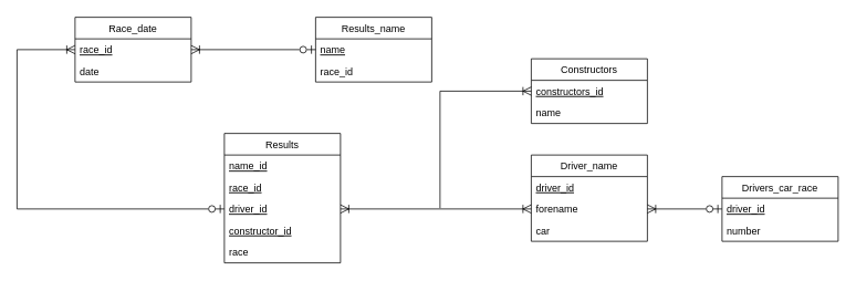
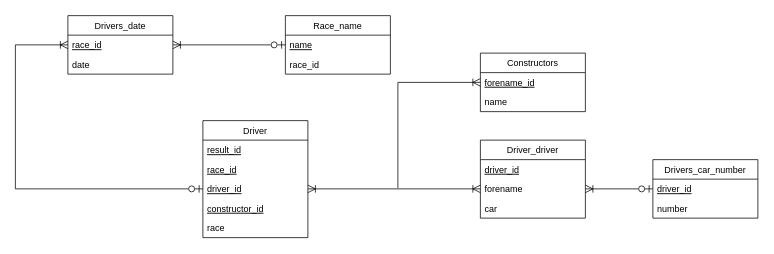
  <mxCell id="0" />
  <mxCell id="1" parent="0" />
- <mxCell id="2" value="Driver_name" style="swimlane;fontStyle=0;childLayout=stackLayout;horizontal=1;startSize=26;fillColor=none;horizontalStack=0;resizeParent=1;resizeParentMax=0;resizeLast=0;collapsible=1;marginBottom=0;" vertex="1" parent="1"><mxGeometry x="640" y="186" width="140" height="104" as="geometry" /></mxCell>
+ <mxCell id="2" value="Driver_driver" style="swimlane;fontStyle=0;childLayout=stackLayout;horizontal=1;startSize=26;fillColor=none;horizontalStack=0;resizeParent=1;resizeParentMax=0;resizeLast=0;collapsible=1;marginBottom=0;" vertex="1" parent="1"><mxGeometry x="640" y="186" width="140" height="104" as="geometry" /></mxCell>
  <mxCell id="3" value="driver_id" style="text;strokeColor=none;fillColor=none;align=left;verticalAlign=top;spacingLeft=4;spacingRight=4;overflow=hidden;rotatable=0;points=[[0,0.5],[1,0.5]];portConstraint=eastwest;fontStyle=4" vertex="1" parent="2"><mxGeometry y="26" width="140" height="26" as="geometry" /></mxCell>
  <mxCell id="4" value="forename " style="text;strokeColor=none;fillColor=none;align=left;verticalAlign=top;spacingLeft=4;spacingRight=4;overflow=hidden;rotatable=0;points=[[0,0.5],[1,0.5]];portConstraint=eastwest;" vertex="1" parent="2"><mxGeometry y="52" width="140" height="26" as="geometry" /></mxCell>
  <mxCell id="5" value="car&#10;" style="text;strokeColor=none;fillColor=none;align=left;verticalAlign=top;spacingLeft=4;spacingRight=4;overflow=hidden;rotatable=0;points=[[0,0.5],[1,0.5]];portConstraint=eastwest;" vertex="1" parent="2"><mxGeometry y="78" width="140" height="26" as="geometry" /></mxCell>
- <mxCell id="6" value="Results" style="swimlane;fontStyle=0;childLayout=stackLayout;horizontal=1;startSize=26;fillColor=none;horizontalStack=0;resizeParent=1;resizeParentMax=0;resizeLast=0;collapsible=1;marginBottom=0;" vertex="1" parent="1"><mxGeometry x="270" y="160" width="140" height="156" as="geometry" /></mxCell>
- <mxCell id="7" value="name_id" style="text;strokeColor=none;fillColor=none;align=left;verticalAlign=top;spacingLeft=4;spacingRight=4;overflow=hidden;rotatable=0;points=[[0,0.5],[1,0.5]];portConstraint=eastwest;fontStyle=4" vertex="1" parent="6"><mxGeometry y="26" width="140" height="26" as="geometry" /></mxCell>
+ <mxCell id="6" value="Driver" style="swimlane;fontStyle=0;childLayout=stackLayout;horizontal=1;startSize=26;fillColor=none;horizontalStack=0;resizeParent=1;resizeParentMax=0;resizeLast=0;collapsible=1;marginBottom=0;" vertex="1" parent="1"><mxGeometry x="270" y="160" width="140" height="156" as="geometry" /></mxCell>
+ <mxCell id="7" value="result_id" style="text;strokeColor=none;fillColor=none;align=left;verticalAlign=top;spacingLeft=4;spacingRight=4;overflow=hidden;rotatable=0;points=[[0,0.5],[1,0.5]];portConstraint=eastwest;fontStyle=4" vertex="1" parent="6"><mxGeometry y="26" width="140" height="26" as="geometry" /></mxCell>
  <mxCell id="8" value="race_id" style="text;strokeColor=none;fillColor=none;align=left;verticalAlign=top;spacingLeft=4;spacingRight=4;overflow=hidden;rotatable=0;points=[[0,0.5],[1,0.5]];portConstraint=eastwest;fontStyle=4" vertex="1" parent="6"><mxGeometry y="52" width="140" height="26" as="geometry" /></mxCell>
  <mxCell id="9" value="driver_id" style="text;strokeColor=none;fillColor=none;align=left;verticalAlign=top;spacingLeft=4;spacingRight=4;overflow=hidden;rotatable=0;points=[[0,0.5],[1,0.5]];portConstraint=eastwest;fontStyle=4" vertex="1" parent="6"><mxGeometry y="78" width="140" height="26" as="geometry" /></mxCell>
  <mxCell id="10" value="constructor_id" style="text;strokeColor=none;fillColor=none;align=left;verticalAlign=top;spacingLeft=4;spacingRight=4;overflow=hidden;rotatable=0;points=[[0,0.5],[1,0.5]];portConstraint=eastwest;fontStyle=4" vertex="1" parent="6"><mxGeometry y="104" width="140" height="26" as="geometry" /></mxCell>
  <mxCell id="11" value="race" style="text;strokeColor=none;fillColor=none;align=left;verticalAlign=top;spacingLeft=4;spacingRight=4;overflow=hidden;rotatable=0;points=[[0,0.5],[1,0.5]];portConstraint=eastwest;fontStyle=0" vertex="1" parent="6"><mxGeometry y="130" width="140" height="26" as="geometry" /></mxCell>
  <mxCell id="12" value="Constructors" style="swimlane;fontStyle=0;childLayout=stackLayout;horizontal=1;startSize=26;fillColor=none;horizontalStack=0;resizeParent=1;resizeParentMax=0;resizeLast=0;collapsible=1;marginBottom=0;" vertex="1" parent="1"><mxGeometry x="640" y="70" width="140" height="78" as="geometry" /></mxCell>
- <mxCell id="13" value="constructors_id" style="text;strokeColor=none;fillColor=none;align=left;verticalAlign=top;spacingLeft=4;spacingRight=4;overflow=hidden;rotatable=0;points=[[0,0.5],[1,0.5]];portConstraint=eastwest;fontStyle=4" vertex="1" parent="12"><mxGeometry y="26" width="140" height="26" as="geometry" /></mxCell>
+ <mxCell id="13" value="forename_id" style="text;strokeColor=none;fillColor=none;align=left;verticalAlign=top;spacingLeft=4;spacingRight=4;overflow=hidden;rotatable=0;points=[[0,0.5],[1,0.5]];portConstraint=eastwest;fontStyle=4" vertex="1" parent="12"><mxGeometry y="26" width="140" height="26" as="geometry" /></mxCell>
  <mxCell id="14" value="name" style="text;strokeColor=none;fillColor=none;align=left;verticalAlign=top;spacingLeft=4;spacingRight=4;overflow=hidden;rotatable=0;points=[[0,0.5],[1,0.5]];portConstraint=eastwest;" vertex="1" parent="12"><mxGeometry y="52" width="140" height="26" as="geometry" /></mxCell>
- <mxCell id="15" value="Race_date" style="swimlane;fontStyle=0;childLayout=stackLayout;horizontal=1;startSize=26;fillColor=none;horizontalStack=0;resizeParent=1;resizeParentMax=0;resizeLast=0;collapsible=1;marginBottom=0;" vertex="1" parent="1"><mxGeometry x="90" y="20" width="140" height="78" as="geometry" /></mxCell>
+ <mxCell id="15" value="Drivers_date" style="swimlane;fontStyle=0;childLayout=stackLayout;horizontal=1;startSize=26;fillColor=none;horizontalStack=0;resizeParent=1;resizeParentMax=0;resizeLast=0;collapsible=1;marginBottom=0;" vertex="1" parent="1"><mxGeometry x="90" y="20" width="140" height="78" as="geometry" /></mxCell>
  <mxCell id="16" value="race_id" style="text;strokeColor=none;fillColor=none;align=left;verticalAlign=top;spacingLeft=4;spacingRight=4;overflow=hidden;rotatable=0;points=[[0,0.5],[1,0.5]];portConstraint=eastwest;fontStyle=4" vertex="1" parent="15"><mxGeometry y="26" width="140" height="26" as="geometry" /></mxCell>
  <mxCell id="17" value="date" style="text;strokeColor=none;fillColor=none;align=left;verticalAlign=top;spacingLeft=4;spacingRight=4;overflow=hidden;rotatable=0;points=[[0,0.5],[1,0.5]];portConstraint=eastwest;" vertex="1" parent="15"><mxGeometry y="52" width="140" height="26" as="geometry" /></mxCell>
  <mxCell id="18" value="" style="endArrow=ERoneToMany;endFill=0;endSize=8;html=1;rounded=0;startArrow=ERzeroToOne;startFill=0;exitX=0;exitY=0.5;exitDx=0;exitDy=0;startSize=8;" edge="1" parent="1" source="23"><mxGeometry width="160" relative="1" as="geometry"><mxPoint x="190" y="450" as="sourcePoint" /><mxPoint x="230" y="59" as="targetPoint" /></mxGeometry></mxCell>
- <mxCell id="19" value="Drivers_car_race" style="swimlane;fontStyle=0;childLayout=stackLayout;horizontal=1;startSize=26;fillColor=none;horizontalStack=0;resizeParent=1;resizeParentMax=0;resizeLast=0;collapsible=1;marginBottom=0;" vertex="1" parent="1"><mxGeometry x="870" y="212" width="140" height="78" as="geometry" /></mxCell>
+ <mxCell id="19" value="Drivers_car_number" style="swimlane;fontStyle=0;childLayout=stackLayout;horizontal=1;startSize=26;fillColor=none;horizontalStack=0;resizeParent=1;resizeParentMax=0;resizeLast=0;collapsible=1;marginBottom=0;" vertex="1" parent="1"><mxGeometry x="870" y="212" width="140" height="78" as="geometry" /></mxCell>
  <mxCell id="20" value="driver_id" style="text;strokeColor=none;fillColor=none;align=left;verticalAlign=top;spacingLeft=4;spacingRight=4;overflow=hidden;rotatable=0;points=[[0,0.5],[1,0.5]];portConstraint=eastwest;fontStyle=4" vertex="1" parent="19"><mxGeometry y="26" width="140" height="26" as="geometry" /></mxCell>
  <mxCell id="21" value="number" style="text;strokeColor=none;fillColor=none;align=left;verticalAlign=top;spacingLeft=4;spacingRight=4;overflow=hidden;rotatable=0;points=[[0,0.5],[1,0.5]];portConstraint=eastwest;" vertex="1" parent="19"><mxGeometry y="52" width="140" height="26" as="geometry" /></mxCell>
- <mxCell id="22" value="Results_name" style="swimlane;fontStyle=0;childLayout=stackLayout;horizontal=1;startSize=26;fillColor=none;horizontalStack=0;resizeParent=1;resizeParentMax=0;resizeLast=0;collapsible=1;marginBottom=0;" vertex="1" parent="1"><mxGeometry x="380" y="20" width="140" height="78" as="geometry" /></mxCell>
+ <mxCell id="22" value="Race_name" style="swimlane;fontStyle=0;childLayout=stackLayout;horizontal=1;startSize=26;fillColor=none;horizontalStack=0;resizeParent=1;resizeParentMax=0;resizeLast=0;collapsible=1;marginBottom=0;" vertex="1" parent="1"><mxGeometry x="380" y="20" width="140" height="78" as="geometry" /></mxCell>
  <mxCell id="23" value="name" style="text;strokeColor=none;fillColor=none;align=left;verticalAlign=top;spacingLeft=4;spacingRight=4;overflow=hidden;rotatable=0;points=[[0,0.5],[1,0.5]];portConstraint=eastwest;fontStyle=4" vertex="1" parent="22"><mxGeometry y="26" width="140" height="26" as="geometry" /></mxCell>
  <mxCell id="24" value="race_id" style="text;strokeColor=none;fillColor=none;align=left;verticalAlign=top;spacingLeft=4;spacingRight=4;overflow=hidden;rotatable=0;points=[[0,0.5],[1,0.5]];portConstraint=eastwest;" vertex="1" parent="22"><mxGeometry y="52" width="140" height="26" as="geometry" /></mxCell>
  <mxCell id="25" value="" style="endArrow=ERoneToMany;endFill=0;endSize=8;html=1;rounded=0;startArrow=ERzeroToOne;startFill=0;exitX=0;exitY=0.5;exitDx=0;exitDy=0;entryX=0;entryY=0.5;entryDx=0;entryDy=0;startSize=8;" edge="1" parent="1" source="9" target="16"><mxGeometry width="160" relative="1" as="geometry"><mxPoint x="74" y="160" as="sourcePoint" /><mxPoint x="194" y="160" as="targetPoint" /><Array as="points"><mxPoint x="20" y="251" /><mxPoint x="20" y="59" /></Array></mxGeometry></mxCell>
  <mxCell id="26" value="" style="endArrow=ERoneToMany;endFill=0;endSize=8;html=1;rounded=0;startArrow=ERoneToMany;startFill=0;exitX=0;exitY=0.5;exitDx=0;exitDy=0;startSize=8;entryX=1;entryY=0.5;entryDx=0;entryDy=0;" edge="1" parent="1" source="4" target="9"><mxGeometry width="160" relative="1" as="geometry"><mxPoint x="390" y="69" as="sourcePoint" /><mxPoint x="240" y="69" as="targetPoint" /></mxGeometry></mxCell>
  <mxCell id="27" value="" style="endArrow=ERoneToMany;endFill=0;endSize=8;html=1;rounded=0;startArrow=ERzeroToOne;startFill=0;exitX=0;exitY=0.5;exitDx=0;exitDy=0;startSize=8;entryX=1;entryY=0.5;entryDx=0;entryDy=0;" edge="1" parent="1" source="20" target="4"><mxGeometry width="160" relative="1" as="geometry"><mxPoint x="390" y="69" as="sourcePoint" /><mxPoint x="240" y="69" as="targetPoint" /></mxGeometry></mxCell>
  <mxCell id="28" value="" style="endArrow=ERoneToMany;endFill=0;endSize=8;html=1;rounded=0;startArrow=none;startFill=0;startSize=8;entryX=0;entryY=0.5;entryDx=0;entryDy=0;" edge="1" parent="1" target="13"><mxGeometry width="160" relative="1" as="geometry"><mxPoint x="530" y="250" as="sourcePoint" /><mxPoint x="240" y="69" as="targetPoint" /><Array as="points"><mxPoint x="530" y="109" /></Array></mxGeometry></mxCell>
